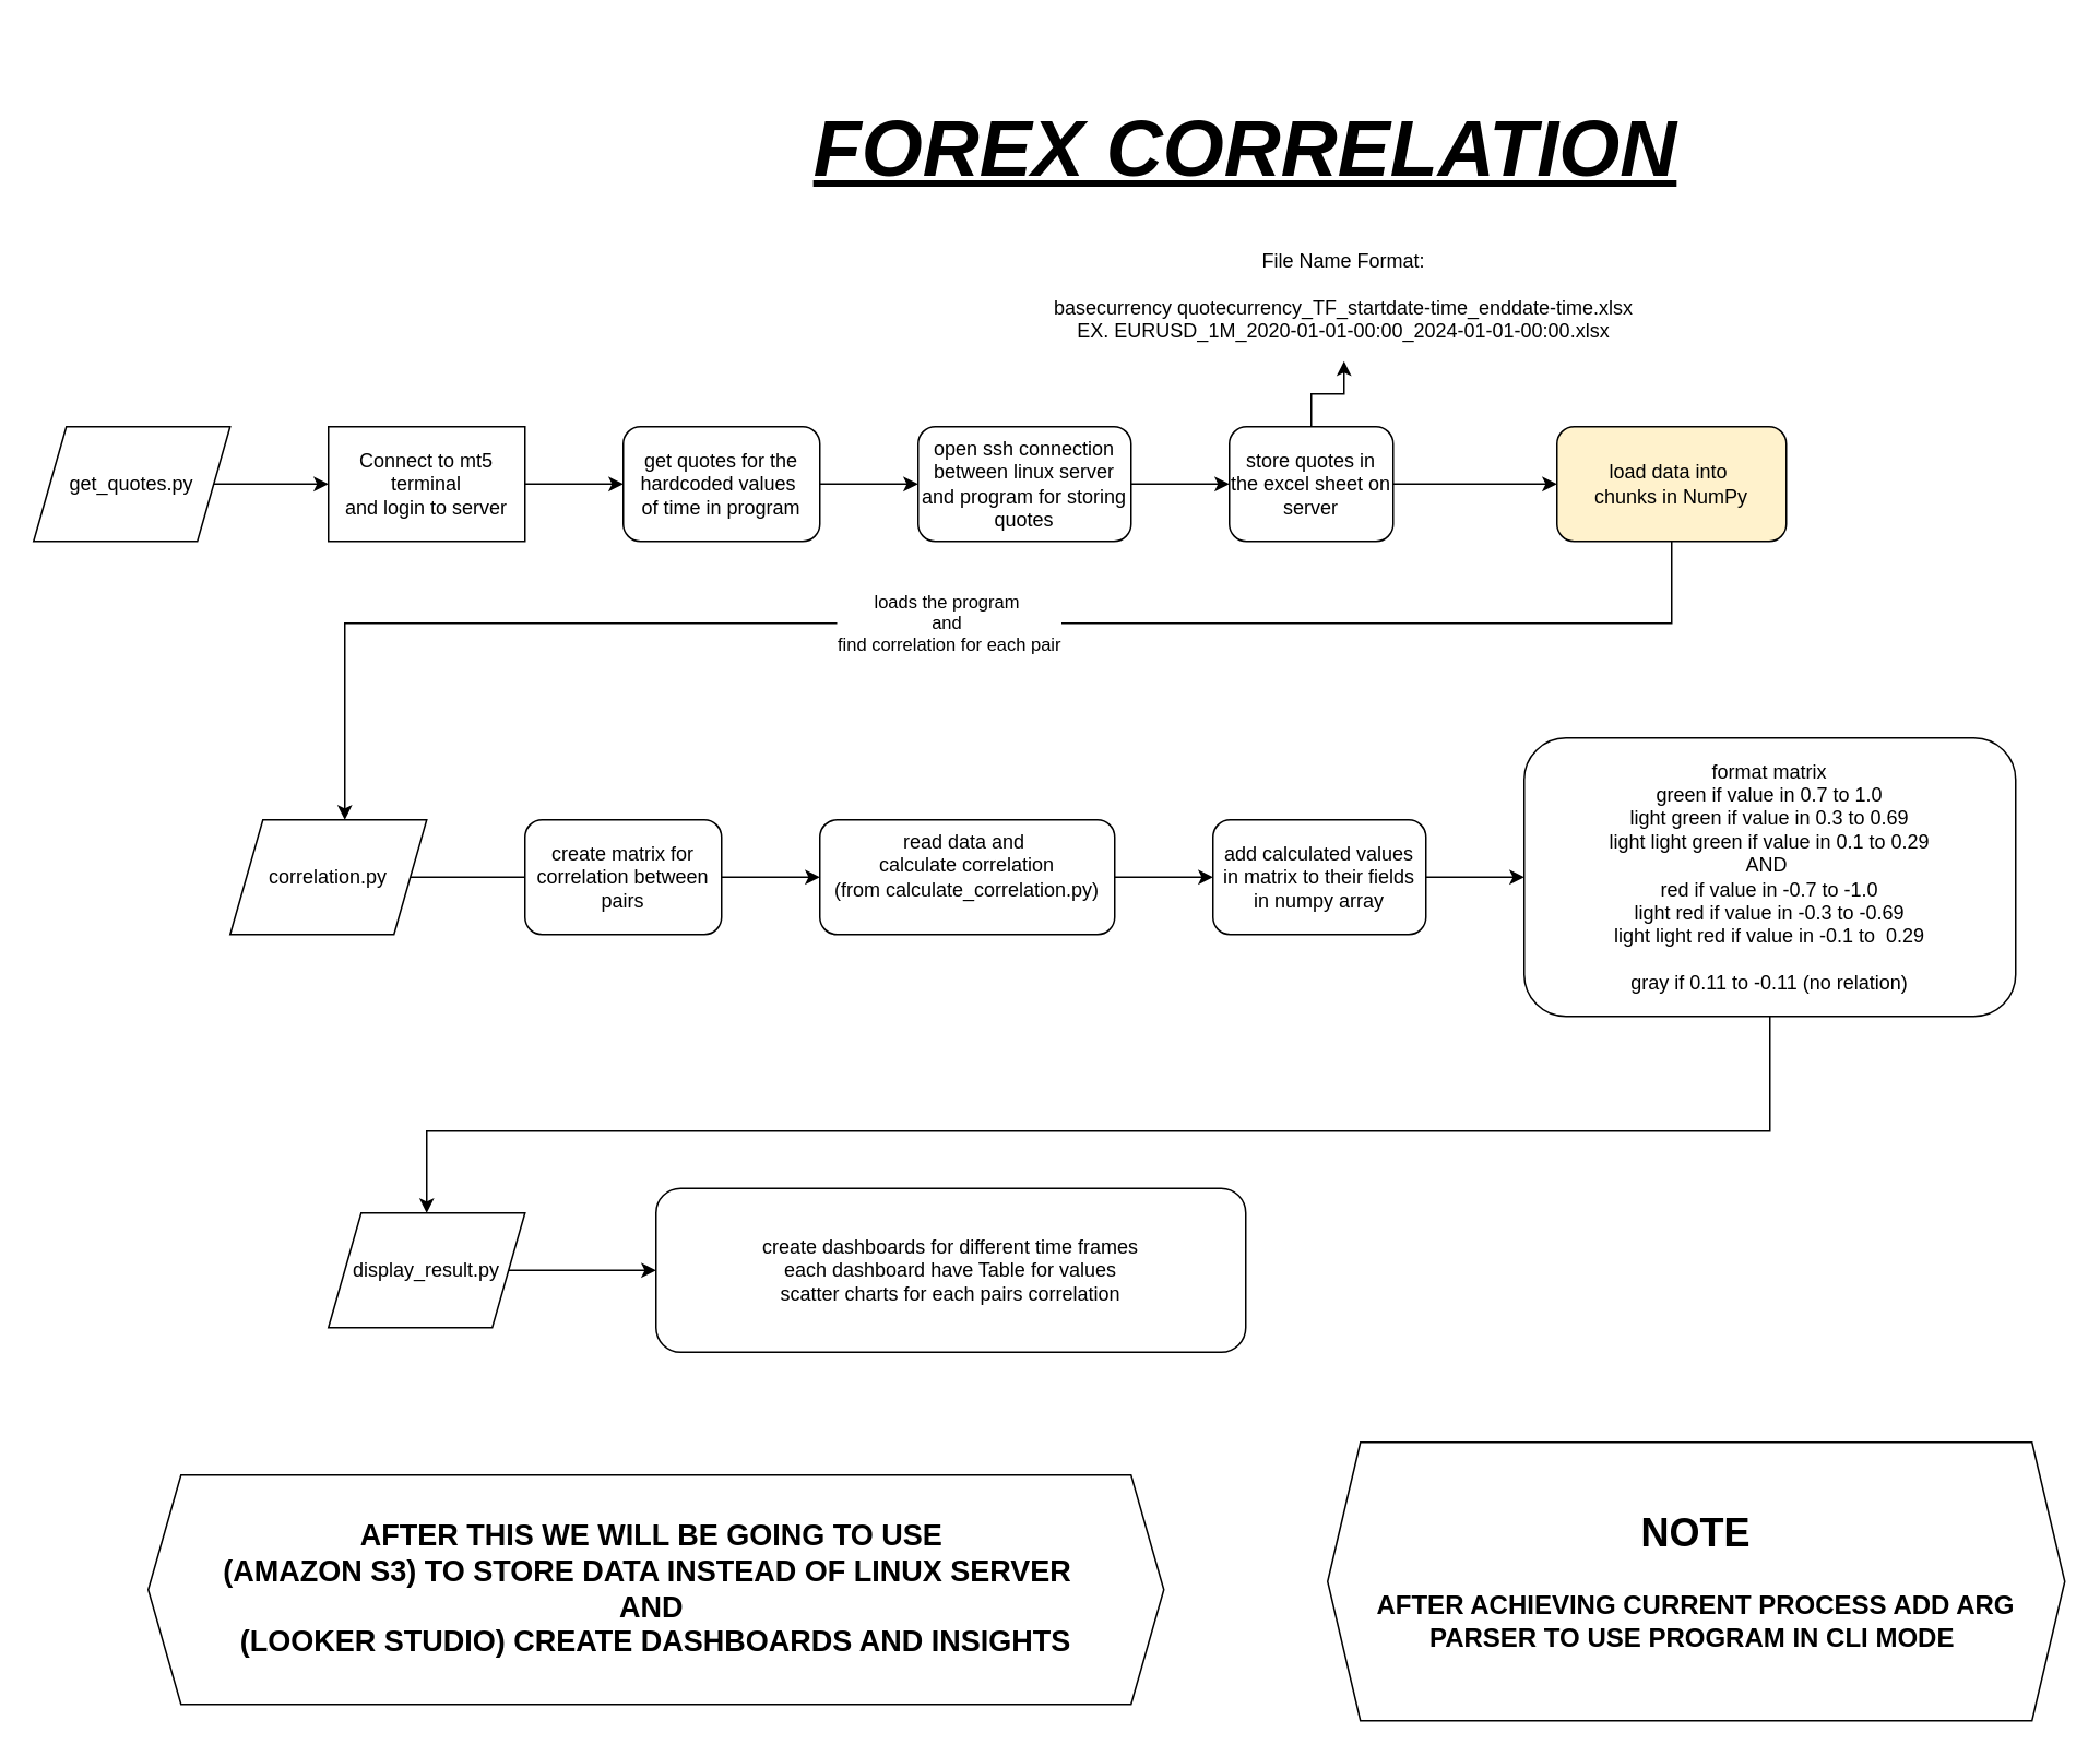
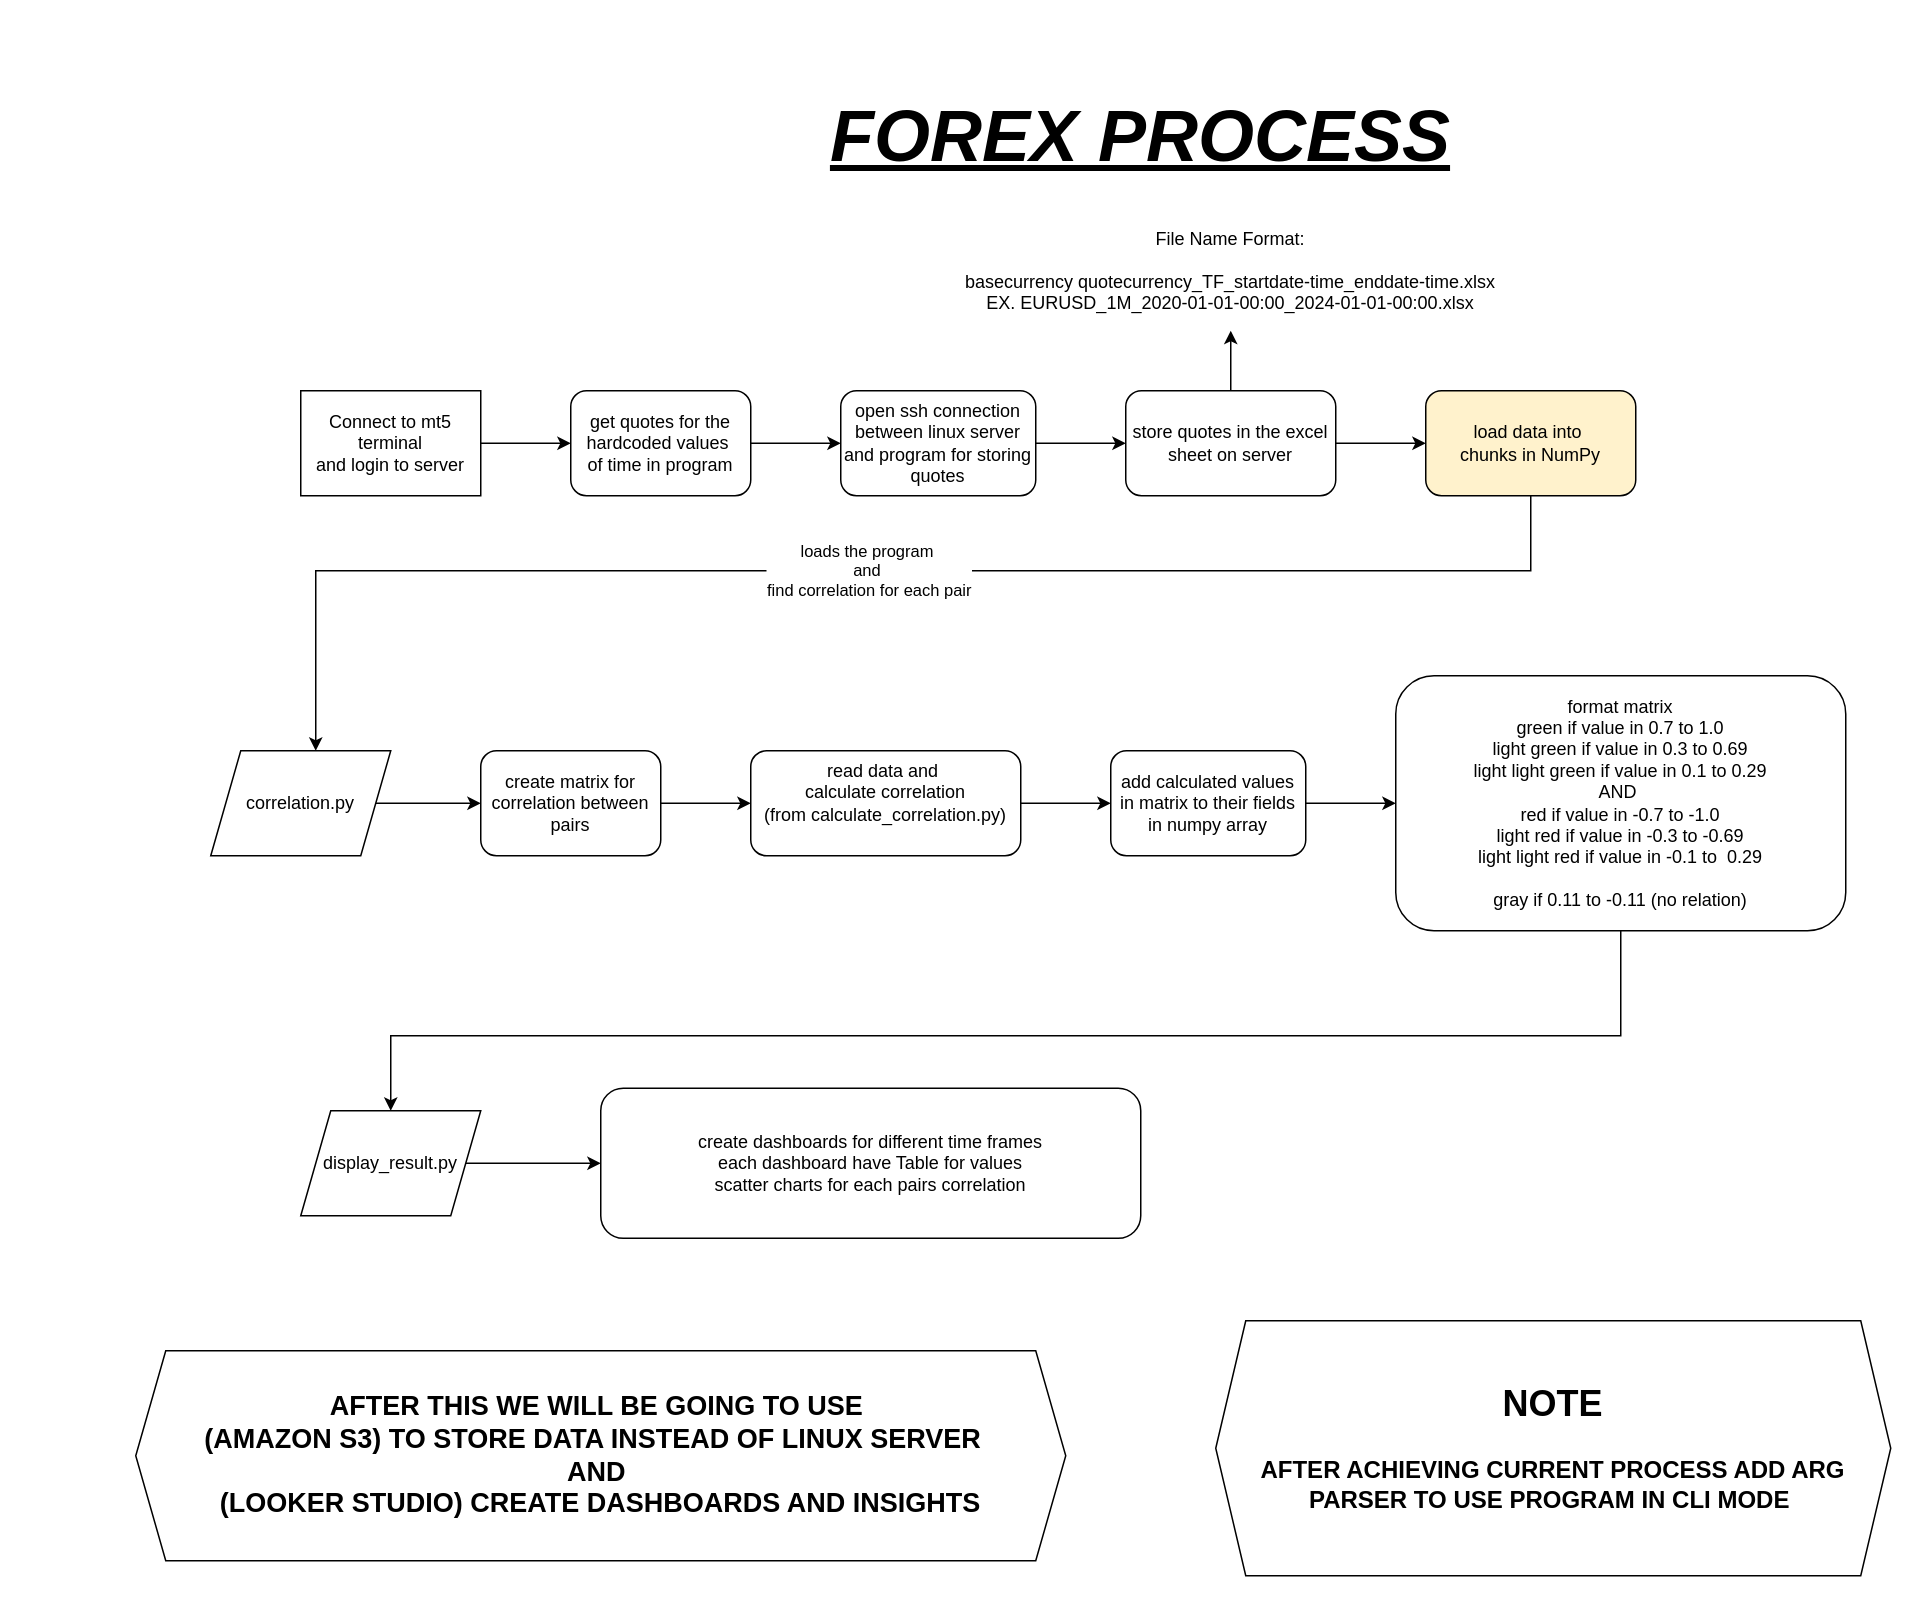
  <mxCell id="0" />
  <mxCell id="1" parent="0" />
- <mxCell id="2" value="&lt;font style=&quot;font-size: 48px;&quot;&gt;&lt;b&gt;&lt;i&gt;&lt;u&gt;FOREX CORRELATION&lt;/u&gt;&lt;/i&gt;&lt;/b&gt;&lt;/font&gt;" style="text;html=1;align=center;verticalAlign=middle;whiteSpace=wrap;rounded=0;" parent="1" vertex="1"><mxGeometry x="390" width="740" height="140" as="geometry" y="20" /></mxCell>
+ <mxCell id="2" value="&lt;font style=&quot;font-size: 48px;&quot;&gt;&lt;b&gt;&lt;i&gt;&lt;u&gt;FOREX PROCESS&lt;/u&gt;&lt;/i&gt;&lt;/b&gt;&lt;/font&gt;" style="text;html=1;align=center;verticalAlign=middle;whiteSpace=wrap;rounded=0;" parent="1" vertex="1"><mxGeometry x="390" width="740" height="140" as="geometry" y="20" /></mxCell>
  <mxCell id="3" style="edgeStyle=orthogonalEdgeStyle;rounded=0;orthogonalLoop=1;jettySize=auto;html=1;entryX=0;entryY=0.5;entryDx=0;entryDy=0;" parent="1" source="4" target="8" edge="1"><mxGeometry relative="1" as="geometry" /></mxCell>
  <mxCell id="4" value="Connect to mt5 terminal&lt;div&gt;and login to server&lt;/div&gt;" style="whiteSpace=wrap;html=1;rounded=0;" parent="1" vertex="1"><mxGeometry x="200" y="260" width="120" height="70" as="geometry" /></mxCell>
- <mxCell id="5" style="edgeStyle=orthogonalEdgeStyle;rounded=0;orthogonalLoop=1;jettySize=auto;html=1;" parent="1" source="6" target="4" edge="1"><mxGeometry relative="1" as="geometry" /></mxCell>
- <mxCell id="6" value="get_quotes.py" style="shape=parallelogram;perimeter=parallelogramPerimeter;whiteSpace=wrap;html=1;fixedSize=1;" parent="1" vertex="1"><mxGeometry x="20" y="260" width="120" height="70" as="geometry" /></mxCell>
  <mxCell id="7" value="" style="edgeStyle=orthogonalEdgeStyle;rounded=0;orthogonalLoop=1;jettySize=auto;html=1;" parent="1" source="8" target="10" edge="1"><mxGeometry relative="1" as="geometry" /></mxCell>
  <mxCell id="8" value="&lt;div&gt;get quotes for the hardcoded values&amp;nbsp;&lt;/div&gt;&lt;div&gt;of time in program&lt;/div&gt;" style="rounded=1;whiteSpace=wrap;html=1;" parent="1" vertex="1"><mxGeometry x="380" y="260" width="120" height="70" as="geometry" /></mxCell>
  <mxCell id="9" value="" style="edgeStyle=orthogonalEdgeStyle;rounded=0;orthogonalLoop=1;jettySize=auto;html=1;" parent="1" source="10" target="13" edge="1"><mxGeometry relative="1" as="geometry" /></mxCell>
  <mxCell id="10" value="open ssh connection between linux server and program for storing quotes" style="rounded=1;whiteSpace=wrap;html=1;" parent="1" vertex="1"><mxGeometry x="560" y="260" width="130" height="70" as="geometry" /></mxCell>
  <mxCell id="11" value="" style="edgeStyle=orthogonalEdgeStyle;rounded=0;orthogonalLoop=1;jettySize=auto;html=1;" parent="1" source="13" target="14" edge="1"><mxGeometry relative="1" as="geometry" /></mxCell>
  <mxCell id="12" value="" style="edgeStyle=orthogonalEdgeStyle;rounded=0;orthogonalLoop=1;jettySize=auto;html=1;" parent="1" source="13" target="17" edge="1"><mxGeometry relative="1" as="geometry" /></mxCell>
- <mxCell id="13" value="store quotes in the excel sheet on server" style="rounded=1;whiteSpace=wrap;html=1;" parent="1" vertex="1"><mxGeometry x="750" y="260" width="100" height="70" as="geometry" /></mxCell>
+ <mxCell id="13" value="store quotes in the excel sheet on server" style="rounded=1;whiteSpace=wrap;html=1;" parent="1" vertex="1"><mxGeometry x="750" y="260" width="140" height="70" as="geometry" /></mxCell>
  <mxCell id="14" value="File Name Format:&lt;div&gt;&lt;br&gt;&lt;/div&gt;&lt;div&gt;basecurrency quotecurrency_TF_startdate-time_enddate-time.xlsx&lt;/div&gt;&lt;div&gt;EX. EURUSD_1M_2020-01-01-00:00_2024-01-01-00:00.xlsx&lt;/div&gt;" style="text;html=1;align=center;verticalAlign=middle;whiteSpace=wrap;rounded=0;" parent="1" vertex="1"><mxGeometry x="615" y="140" width="410" height="80" as="geometry" /></mxCell>
  <mxCell id="15" style="edgeStyle=orthogonalEdgeStyle;rounded=0;orthogonalLoop=1;jettySize=auto;html=1;" parent="1" source="17" target="19" edge="1"><mxGeometry relative="1" as="geometry"><Array as="points"><mxPoint x="1020" y="380" /><mxPoint x="210" y="380" /></Array></mxGeometry></mxCell>
  <mxCell id="16" value="loads the program&amp;nbsp;&lt;div&gt;and&amp;nbsp;&lt;/div&gt;&lt;div&gt;find correlation for each pair&lt;/div&gt;" style="edgeLabel;html=1;align=center;verticalAlign=middle;resizable=0;points=[];" parent="15" vertex="1" connectable="0"><mxGeometry x="0.004" y="-1" relative="1" as="geometry"><mxPoint as="offset" /></mxGeometry></mxCell>
  <mxCell id="17" value="load data into&amp;nbsp;&lt;div&gt;chunks in NumPy&lt;/div&gt;" style="rounded=1;whiteSpace=wrap;html=1;fillColor=#fff2cc;" parent="1" vertex="1"><mxGeometry x="950" y="260" width="140" height="70" as="geometry" /></mxCell>
- <mxCell id="18" value="" style="edgeStyle=orthogonalEdgeStyle;rounded=0;orthogonalLoop=1;jettySize=auto;html=1;endArrow=none;" parent="1" source="19" target="21" edge="1"><mxGeometry relative="1" as="geometry" /></mxCell>
+ <mxCell id="18" value="" style="edgeStyle=orthogonalEdgeStyle;rounded=0;orthogonalLoop=1;jettySize=auto;html=1;" parent="1" source="19" target="21" edge="1"><mxGeometry relative="1" as="geometry" /></mxCell>
  <mxCell id="19" value="correlation.py" style="shape=parallelogram;perimeter=parallelogramPerimeter;whiteSpace=wrap;html=1;fixedSize=1;" parent="1" vertex="1"><mxGeometry x="140" y="500" width="120" height="70" as="geometry" /></mxCell>
  <mxCell id="20" value="" style="edgeStyle=orthogonalEdgeStyle;rounded=0;orthogonalLoop=1;jettySize=auto;html=1;" parent="1" source="21" target="23" edge="1"><mxGeometry relative="1" as="geometry" /></mxCell>
  <mxCell id="21" value="create matrix for correlation between pairs" style="rounded=1;whiteSpace=wrap;html=1;" parent="1" vertex="1"><mxGeometry x="320" y="500" width="120" height="70" as="geometry" /></mxCell>
  <mxCell id="22" value="" style="edgeStyle=orthogonalEdgeStyle;rounded=0;orthogonalLoop=1;jettySize=auto;html=1;" parent="1" source="23" target="25" edge="1"><mxGeometry relative="1" as="geometry" /></mxCell>
  <mxCell id="23" value="read data and&amp;nbsp;&lt;div&gt;calculate correlation&lt;div&gt;(from calculate_correlation.py)&lt;/div&gt;&lt;div&gt;&lt;br&gt;&lt;/div&gt;&lt;/div&gt;" style="rounded=1;whiteSpace=wrap;html=1;" parent="1" vertex="1"><mxGeometry x="500" y="500" width="180" height="70" as="geometry" /></mxCell>
  <mxCell id="24" value="" style="edgeStyle=orthogonalEdgeStyle;rounded=0;orthogonalLoop=1;jettySize=auto;html=1;" parent="1" source="25" target="27" edge="1"><mxGeometry relative="1" as="geometry" /></mxCell>
  <mxCell id="25" value="add calculated values in matrix to their fields&lt;div&gt;in numpy array&lt;/div&gt;" style="rounded=1;whiteSpace=wrap;html=1;" parent="1" vertex="1"><mxGeometry x="740" y="500" width="130" height="70" as="geometry" /></mxCell>
  <mxCell id="26" style="edgeStyle=orthogonalEdgeStyle;rounded=0;orthogonalLoop=1;jettySize=auto;html=1;" parent="1" source="27" target="30" edge="1"><mxGeometry relative="1" as="geometry"><Array as="points"><mxPoint x="1080" y="690" /></Array></mxGeometry></mxCell>
  <mxCell id="27" value="format matrix&lt;br&gt;green if value in 0.7 to 1.0&lt;div&gt;light green if value in 0.3 to 0.69&lt;/div&gt;&lt;div&gt;light light green if value in 0.1 to 0.29&lt;/div&gt;&lt;div&gt;AND&amp;nbsp;&lt;/div&gt;&lt;div&gt;red if value in -0.7 to -1.0&lt;div&gt;light red if value in -0.3 to -0.69&lt;/div&gt;&lt;div&gt;light light red if value in -0.1 to&amp;nbsp; 0.29&lt;/div&gt;&lt;div&gt;&lt;br&gt;&lt;/div&gt;&lt;div&gt;gray if 0.11 to -0.11 (no relation)&lt;/div&gt;&lt;/div&gt;" style="rounded=1;whiteSpace=wrap;html=1;" parent="1" vertex="1"><mxGeometry x="930" y="450" width="300" height="170" as="geometry" /></mxCell>
  <mxCell id="28" value="create dashboards for different time frames&lt;div&gt;each dashboard have Table for values&lt;div&gt;scatter charts for each pairs correlation&lt;/div&gt;&lt;/div&gt;" style="rounded=1;whiteSpace=wrap;html=1;" parent="1" vertex="1"><mxGeometry x="400" y="725" width="360" height="100" as="geometry" /></mxCell>
  <mxCell id="29" style="edgeStyle=orthogonalEdgeStyle;rounded=0;orthogonalLoop=1;jettySize=auto;html=1;" parent="1" source="30" target="28" edge="1"><mxGeometry relative="1" as="geometry" /></mxCell>
  <mxCell id="30" value="display_result.py" style="shape=parallelogram;perimeter=parallelogramPerimeter;whiteSpace=wrap;html=1;fixedSize=1;" parent="1" vertex="1"><mxGeometry x="200" y="740" width="120" height="70" as="geometry" /></mxCell>
  <mxCell id="31" value="&lt;b&gt;&lt;font style=&quot;font-size: 18px;&quot;&gt;AFTER THIS WE WILL BE GOING TO USE&amp;nbsp;&lt;/font&gt;&lt;/b&gt;&lt;div&gt;&lt;b&gt;&lt;font style=&quot;font-size: 18px;&quot;&gt;(AMAZON S3) TO STORE DATA INSTEAD OF LINUX SERVER&amp;nbsp;&amp;nbsp;&lt;/font&gt;&lt;/b&gt;&lt;div&gt;&lt;b&gt;&lt;font style=&quot;font-size: 18px;&quot;&gt;AND&amp;nbsp;&lt;/font&gt;&lt;/b&gt;&lt;/div&gt;&lt;div&gt;&lt;b&gt;&lt;font style=&quot;font-size: 18px;&quot;&gt;(&lt;/font&gt;&lt;/b&gt;&lt;b style=&quot;background-color: initial;&quot;&gt;&lt;font style=&quot;font-size: 18px;&quot;&gt;LOOKER STUDIO)&amp;nbsp;&lt;/font&gt;&lt;/b&gt;&lt;b style=&quot;background-color: initial;&quot;&gt;&lt;font style=&quot;font-size: 18px;&quot;&gt;CREATE DASHBOARDS AND INSIGHTS&lt;/font&gt;&lt;/b&gt;&lt;/div&gt;&lt;/div&gt;" style="shape=hexagon;perimeter=hexagonPerimeter2;whiteSpace=wrap;html=1;fixedSize=1;" parent="1" vertex="1"><mxGeometry x="90" y="900" width="620" height="140" as="geometry" /></mxCell>
  <mxCell id="32" value="&lt;font style=&quot;font-size: 24px;&quot;&gt;&lt;b style=&quot;&quot;&gt;NOTE&lt;/b&gt;&lt;/font&gt;&lt;div&gt;&lt;font size=&quot;3&quot; style=&quot;&quot;&gt;&lt;b&gt;&lt;br&gt;&lt;/b&gt;&lt;/font&gt;&lt;/div&gt;&lt;div&gt;&lt;font style=&quot;&quot; size=&quot;3&quot;&gt;&lt;b&gt;AFTER ACHIEVING CURRENT PROCESS ADD ARG PARSER TO USE PROGRAM IN CLI MODE&amp;nbsp;&lt;/b&gt;&lt;/font&gt;&lt;/div&gt;" style="shape=hexagon;perimeter=hexagonPerimeter2;whiteSpace=wrap;html=1;fixedSize=1;" vertex="1" parent="1"><mxGeometry x="810" y="880" width="450" height="170" as="geometry" /></mxCell>
